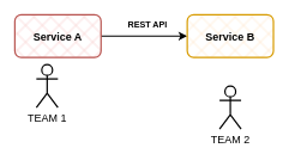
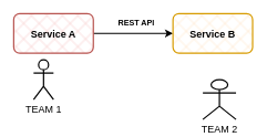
  <mxCell id="0" />
  <mxCell id="1" parent="0" />
  <mxCell id="2" style="edgeStyle=orthogonalEdgeStyle;rounded=0;orthogonalLoop=1;jettySize=auto;html=1;strokeWidth=2;" edge="1" parent="1" source="3" target="4"><mxGeometry relative="1" as="geometry" /></mxCell>
  <mxCell id="3" value="Service A" style="rounded=1;whiteSpace=wrap;html=1;strokeWidth=2;fontSize=15;fontStyle=1;fillColor=#f8cecc;strokeColor=#b85450;fillStyle=cross-hatch;" parent="1" vertex="1"><mxGeometry x="20" y="20" width="120" height="60" as="geometry" /></mxCell>
  <mxCell id="4" value="Service B" style="rounded=1;whiteSpace=wrap;html=1;strokeWidth=2;fontSize=15;fontStyle=1;fillColor=#ffe6cc;strokeColor=#d79b00;fillStyle=cross-hatch;" parent="1" vertex="1"><mxGeometry x="260" y="20" width="120" height="60" as="geometry" /></mxCell>
  <mxCell id="5" value="TEAM 1" style="shape=umlActor;verticalLabelPosition=bottom;verticalAlign=top;html=1;outlineConnect=0;fontSize=15;strokeWidth=2;" parent="1" vertex="1"><mxGeometry x="50" y="90" width="30" height="60" as="geometry" /></mxCell>
- <mxCell id="6" value="TEAM 2" style="shape=umlActor;verticalLabelPosition=bottom;verticalAlign=top;html=1;outlineConnect=0;fontSize=15;strokeWidth=2;" parent="1" vertex="1"><mxGeometry x="305" y="120" width="30" height="60" as="geometry" /></mxCell>
+ <mxCell id="6" value="TEAM 2" style="shape=umlActor;verticalLabelPosition=bottom;verticalAlign=top;html=1;outlineConnect=0;fontSize=15;strokeWidth=2;" parent="1" vertex="1"><mxGeometry x="305" y="120" width="50" height="60" as="geometry" /></mxCell>
  <mxCell id="7" value="REST API" style="text;html=1;strokeColor=none;fillColor=none;align=center;verticalAlign=middle;whiteSpace=wrap;rounded=0;fontStyle=1" parent="1" vertex="1"><mxGeometry x="170" y="20" width="70" height="30" as="geometry" /></mxCell>
